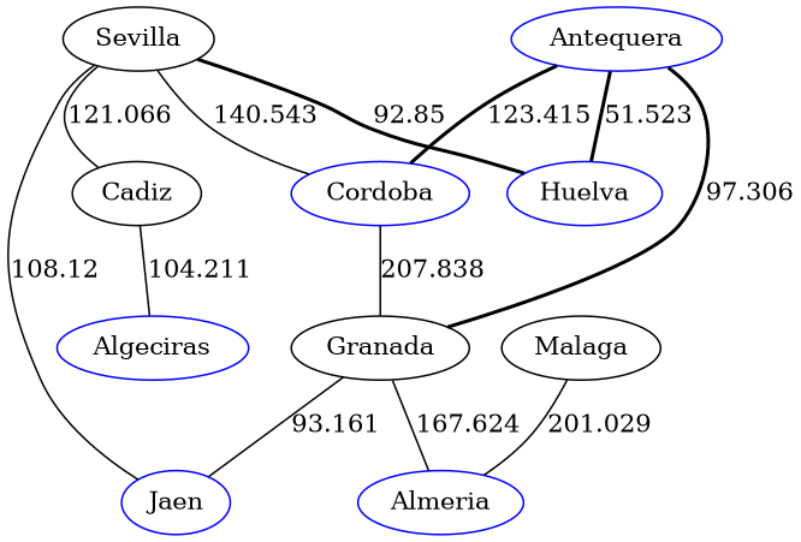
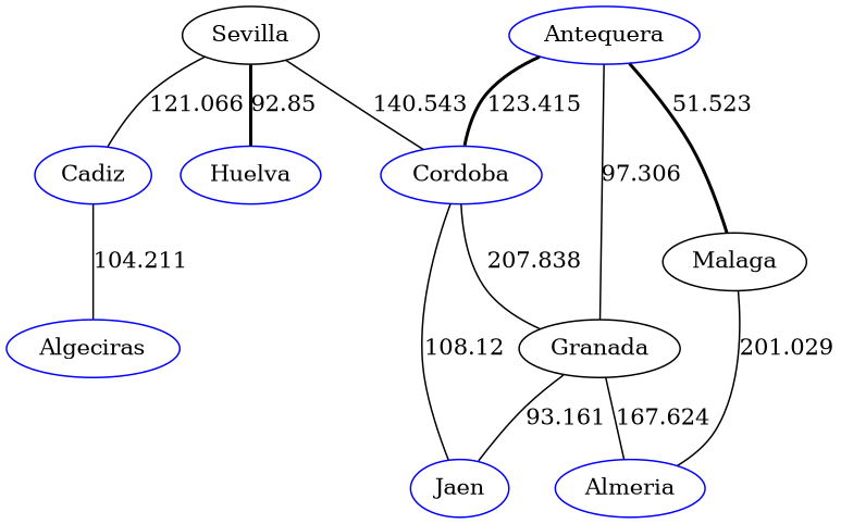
  strict graph {
    node [color=blue]
    edge [style=solid]
    n1 [color=black label=Sevilla]
-   n2 [color=black label=Cadiz]
+   n2 [label=Cadiz]
    n3 [label=Huelva]
    n4 [label=Cordoba]
    n5 [label=Algeciras]
    n6 [color=black label=Granada]
    n7 [label=Jaen]
    n8 [label=Antequera]
    n9 [color=black label=Malaga]
    n10 [label=Almeria]
    n1 -- n2 [label=121.066]
    n1 -- n3 [label=92.85 style=bold]
    n1 -- n4 [label=140.543]
    n2 -- n5 [label=104.211]
    n4 -- n6 [label=207.838]
-   n1 -- n7 [label=108.12]
+   n4 -- n7 [label=108.12]
    n6 -- n7 [label=93.161]
    n6 -- n10 [label=167.624]
    n8 -- n4 [label=123.415 style=bold]
-   n8 -- n6 [label=97.306 style=bold]
-   n8 -- n3 [label=51.523 style=bold]
+   n8 -- n6 [label=97.306]
+   n8 -- n9 [label=51.523 style=bold]
    n9 -- n10 [label=201.029]
  }
